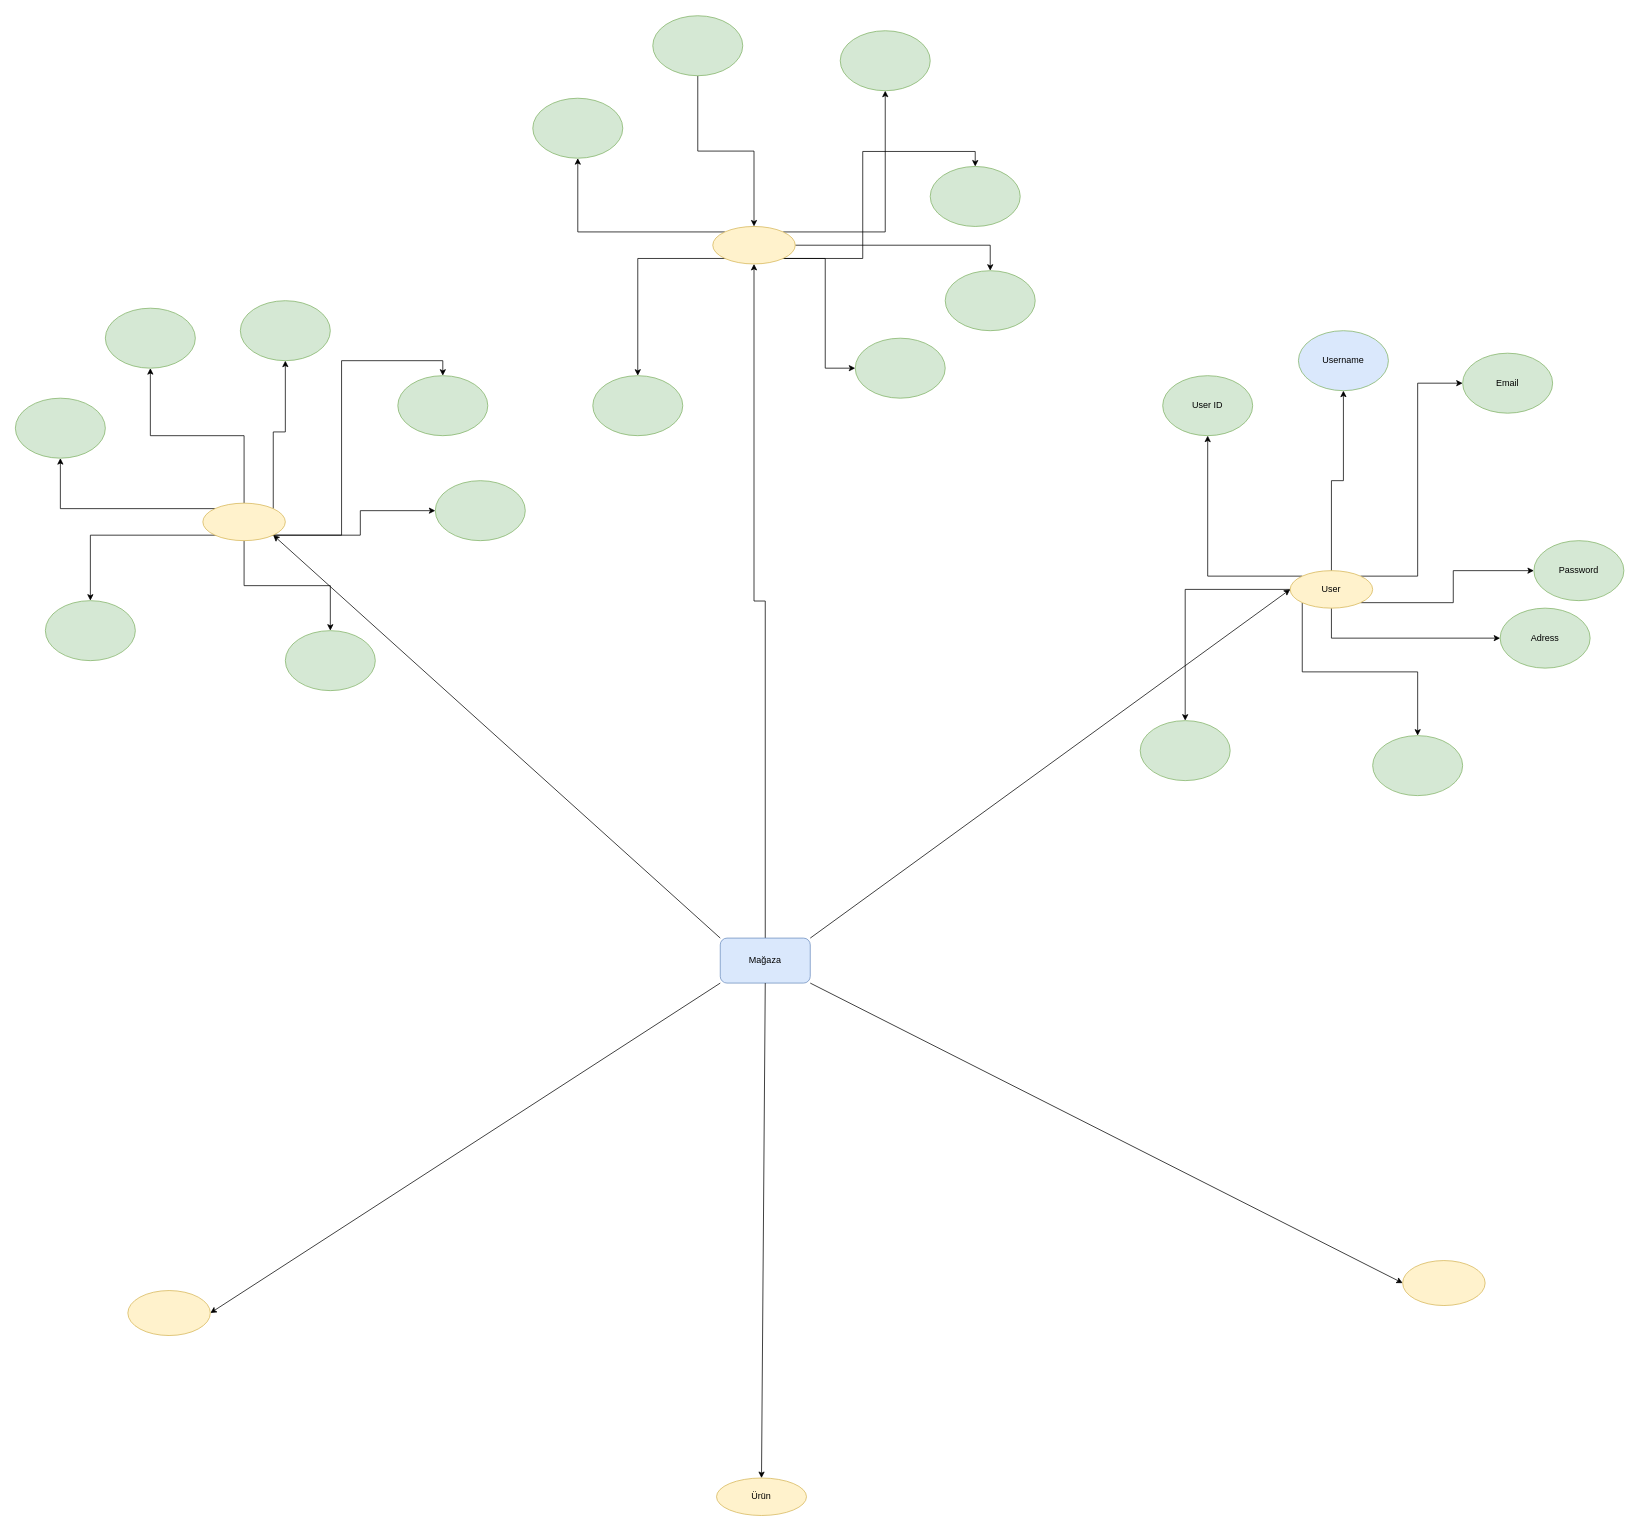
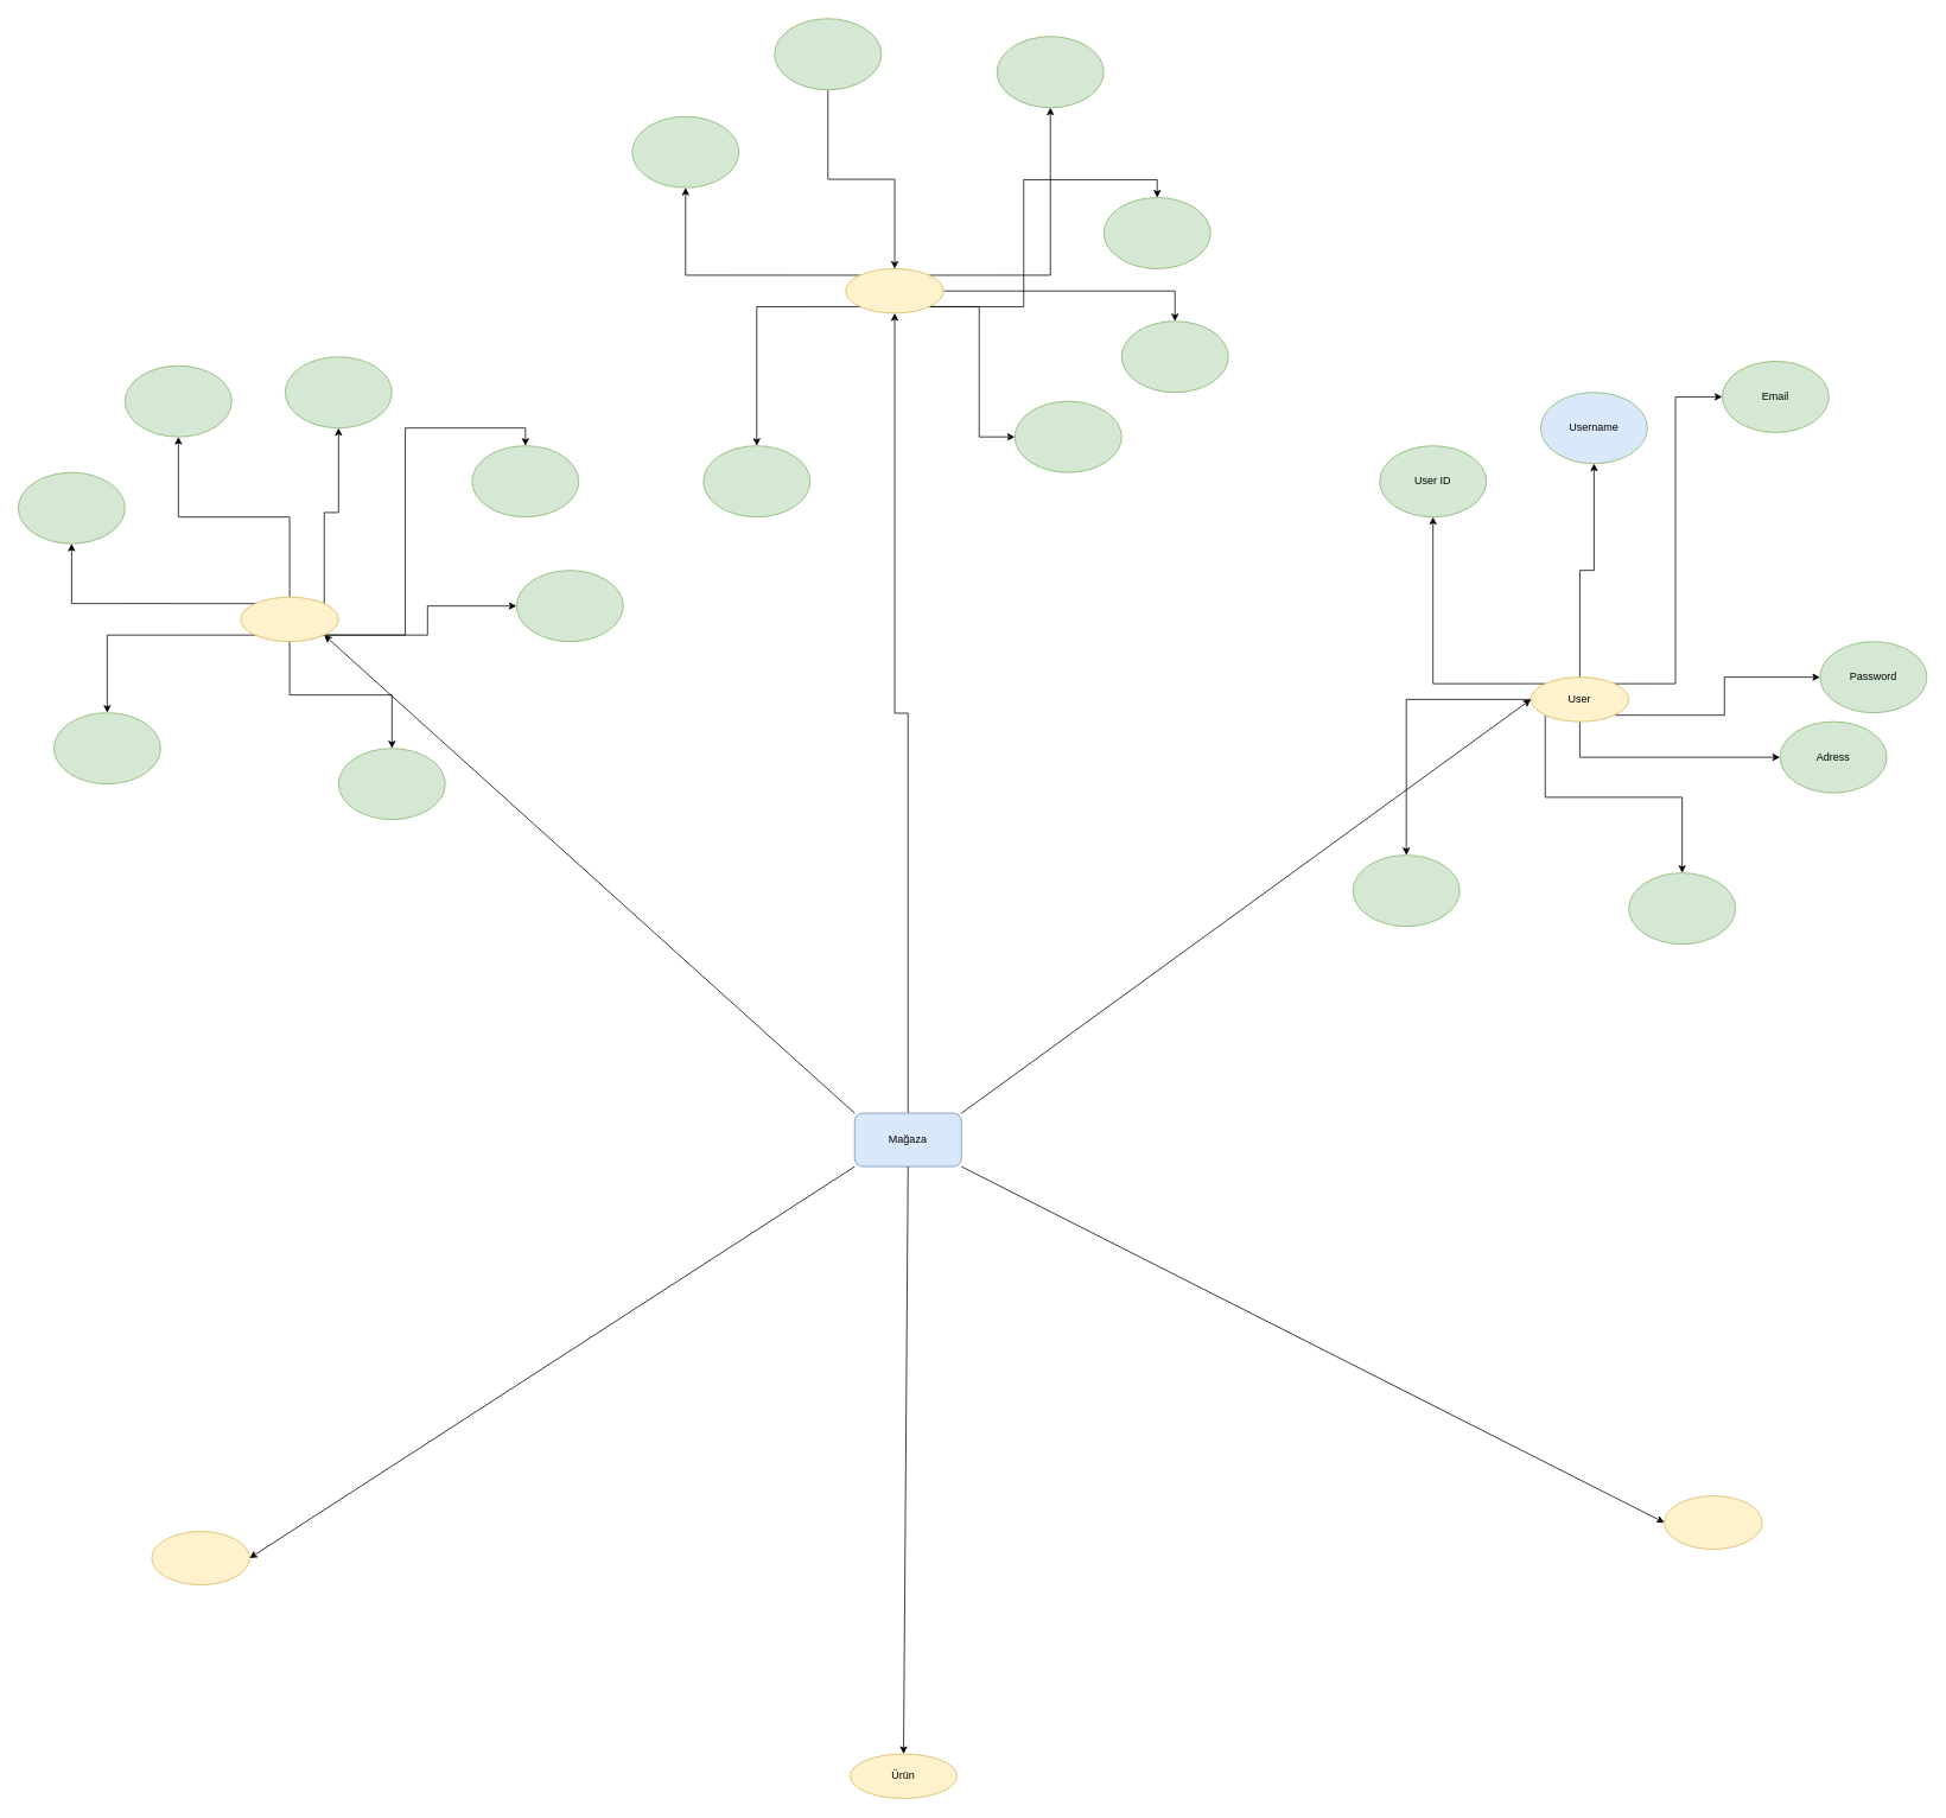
  <mxCell id="0" />
  <mxCell id="1" parent="0" />
  <mxCell id="2" style="edgeStyle=orthogonalEdgeStyle;rounded=0;orthogonalLoop=1;jettySize=auto;html=1;exitX=1;exitY=0;exitDx=0;exitDy=0;entryX=0;entryY=0.5;entryDx=0;entryDy=0;" parent="1" source="9" target="22" edge="1"><mxGeometry relative="1" as="geometry"><mxPoint x="1330" y="1110" as="targetPoint" /></mxGeometry></mxCell>
  <mxCell id="3" style="edgeStyle=orthogonalEdgeStyle;rounded=0;orthogonalLoop=1;jettySize=auto;html=1;exitX=1;exitY=1;exitDx=0;exitDy=0;entryX=0;entryY=0.5;entryDx=0;entryDy=0;" parent="1" source="9" target="21" edge="1"><mxGeometry relative="1" as="geometry"><mxPoint x="1340" y="1250" as="targetPoint" /></mxGeometry></mxCell>
  <mxCell id="4" style="edgeStyle=orthogonalEdgeStyle;rounded=0;orthogonalLoop=1;jettySize=auto;html=1;exitX=0.5;exitY=1;exitDx=0;exitDy=0;entryX=0;entryY=0.5;entryDx=0;entryDy=0;" parent="1" source="9" target="20" edge="1"><mxGeometry relative="1" as="geometry"><mxPoint x="1140" y="1270" as="targetPoint" /></mxGeometry></mxCell>
  <mxCell id="5" style="edgeStyle=orthogonalEdgeStyle;rounded=0;orthogonalLoop=1;jettySize=auto;html=1;exitX=0;exitY=0;exitDx=0;exitDy=0;entryX=0.5;entryY=1;entryDx=0;entryDy=0;" parent="1" source="9" target="24" edge="1"><mxGeometry relative="1" as="geometry"><mxPoint x="1160" y="1070" as="targetPoint" /></mxGeometry></mxCell>
  <mxCell id="6" style="edgeStyle=orthogonalEdgeStyle;rounded=0;orthogonalLoop=1;jettySize=auto;html=1;exitX=0;exitY=1;exitDx=0;exitDy=0;entryX=0.5;entryY=0;entryDx=0;entryDy=0;" parent="1" source="9" target="25" edge="1"><mxGeometry relative="1" as="geometry"><mxPoint x="1390" y="1120" as="targetPoint" /></mxGeometry></mxCell>
  <mxCell id="7" value="" style="edgeStyle=orthogonalEdgeStyle;rounded=0;orthogonalLoop=1;jettySize=auto;html=1;entryX=0.5;entryY=0;entryDx=0;entryDy=0;" parent="1" source="9" target="26" edge="1"><mxGeometry relative="1" as="geometry"><mxPoint x="1382" y="1110" as="targetPoint" /></mxGeometry></mxCell>
  <mxCell id="8" style="edgeStyle=orthogonalEdgeStyle;rounded=0;orthogonalLoop=1;jettySize=auto;html=1;exitX=0.5;exitY=0;exitDx=0;exitDy=0;entryX=0.5;entryY=1;entryDx=0;entryDy=0;" edge="1" parent="1" source="9" target="23"><mxGeometry relative="1" as="geometry" /></mxCell>
  <mxCell id="9" value="User" style="ellipse;whiteSpace=wrap;html=1;fillColor=#fff2cc;strokeColor=#d6b656;movable=1;resizable=1;rotatable=1;deletable=1;editable=1;locked=0;connectable=1;" parent="1" vertex="1"><mxGeometry x="1720" y="760" width="110" height="50" as="geometry" /></mxCell>
  <mxCell id="10" value="Ürün" style="ellipse;whiteSpace=wrap;html=1;fillColor=#fff2cc;strokeColor=#d6b656;" parent="1" vertex="1"><mxGeometry x="955" y="1970" width="120" height="50" as="geometry" /></mxCell>
  <mxCell id="11" value="" style="edgeStyle=orthogonalEdgeStyle;rounded=0;orthogonalLoop=1;jettySize=auto;html=1;entryX=0.5;entryY=1;entryDx=0;entryDy=0;" parent="1" source="12" target="48" edge="1"><mxGeometry relative="1" as="geometry"><mxPoint x="1015" y="420" as="targetPoint" /></mxGeometry></mxCell>
  <mxCell id="12" value="Mağaza" style="rounded=1;whiteSpace=wrap;html=1;fillColor=#dae8fc;strokeColor=#6c8ebf;" parent="1" vertex="1"><mxGeometry x="960" y="1250" width="120" height="60" as="geometry" /></mxCell>
  <mxCell id="13" value="" style="endArrow=classic;html=1;rounded=0;exitX=0;exitY=0;exitDx=0;exitDy=0;entryX=1;entryY=1;entryDx=0;entryDy=0;" parent="1" source="12" target="34" edge="1"><mxGeometry width="50" height="50" relative="1" as="geometry"><mxPoint x="1020" y="1560" as="sourcePoint" /><mxPoint x="360" y="725" as="targetPoint" /><Array as="points" /></mxGeometry></mxCell>
  <mxCell id="14" value="" style="endArrow=classic;html=1;rounded=0;entryX=0.5;entryY=0;entryDx=0;entryDy=0;exitX=0.5;exitY=1;exitDx=0;exitDy=0;" parent="1" source="12" target="10" edge="1"><mxGeometry width="50" height="50" relative="1" as="geometry"><mxPoint x="1020" y="1560" as="sourcePoint" /><mxPoint x="1070" y="1510" as="targetPoint" /></mxGeometry></mxCell>
  <mxCell id="15" value="" style="endArrow=classic;html=1;rounded=0;exitX=1;exitY=0;exitDx=0;exitDy=0;entryX=0;entryY=0.5;entryDx=0;entryDy=0;" parent="1" source="12" target="9" edge="1"><mxGeometry width="50" height="50" relative="1" as="geometry"><mxPoint x="1020" y="1560" as="sourcePoint" /><mxPoint x="1070" y="1510" as="targetPoint" /><Array as="points" /></mxGeometry></mxCell>
  <mxCell id="16" value="" style="endArrow=classic;html=1;rounded=0;exitX=1;exitY=1;exitDx=0;exitDy=0;entryX=0;entryY=0.5;entryDx=0;entryDy=0;" parent="1" source="12" target="17" edge="1"><mxGeometry width="50" height="50" relative="1" as="geometry"><mxPoint x="1060" y="1470" as="sourcePoint" /><mxPoint x="1180" y="1370" as="targetPoint" /></mxGeometry></mxCell>
  <mxCell id="17" value="" style="ellipse;whiteSpace=wrap;html=1;fillColor=#fff2cc;strokeColor=#d6b656;" parent="1" vertex="1"><mxGeometry x="1870" y="1680" width="110" height="60" as="geometry" /></mxCell>
  <mxCell id="18" value="" style="endArrow=classic;html=1;rounded=0;exitX=0;exitY=1;exitDx=0;exitDy=0;entryX=1;entryY=0.5;entryDx=0;entryDy=0;" parent="1" source="12" target="19" edge="1"><mxGeometry width="50" height="50" relative="1" as="geometry"><mxPoint x="1060" y="1470" as="sourcePoint" /><mxPoint x="840" y="1370" as="targetPoint" /></mxGeometry></mxCell>
  <mxCell id="19" value="" style="ellipse;whiteSpace=wrap;html=1;fillColor=#fff2cc;strokeColor=#d6b656;" parent="1" vertex="1"><mxGeometry x="170" y="1720" width="110" height="60" as="geometry" /></mxCell>
  <mxCell id="20" value="Adress" style="ellipse;whiteSpace=wrap;html=1;fillColor=#d5e8d4;strokeColor=#82b366;" parent="1" vertex="1"><mxGeometry x="2000" y="810" width="120" height="80" as="geometry" /></mxCell>
  <mxCell id="21" value="Password" style="ellipse;whiteSpace=wrap;html=1;fillColor=#d5e8d4;strokeColor=#82b366;" parent="1" vertex="1"><mxGeometry x="2045" y="720" width="120" height="80" as="geometry" /></mxCell>
- <mxCell id="22" value="Email" style="ellipse;whiteSpace=wrap;html=1;fillColor=#d5e8d4;strokeColor=#82b366;" parent="1" vertex="1"><mxGeometry x="1950" y="470" width="120" height="80" as="geometry" /></mxCell>
+ <mxCell id="22" value="Email" style="ellipse;whiteSpace=wrap;html=1;fillColor=#d5e8d4;strokeColor=#82b366;" parent="1" vertex="1"><mxGeometry x="1935" y="405" width="120" height="80" as="geometry" /></mxCell>
  <mxCell id="23" value="Username" style="ellipse;whiteSpace=wrap;html=1;fillColor=#dae8fc;strokeColor=#82b366;" parent="1" vertex="1"><mxGeometry x="1731" y="440" width="120" height="80" as="geometry" /></mxCell>
  <mxCell id="24" value="User ID" style="ellipse;whiteSpace=wrap;html=1;fillColor=#d5e8d4;strokeColor=#82b366;" parent="1" vertex="1"><mxGeometry x="1550" y="500" width="120" height="80" as="geometry" /></mxCell>
  <mxCell id="25" value="" style="ellipse;whiteSpace=wrap;html=1;fillColor=#d5e8d4;strokeColor=#82b366;" parent="1" vertex="1"><mxGeometry x="1830" y="980" width="120" height="80" as="geometry" /></mxCell>
  <mxCell id="26" value="" style="ellipse;whiteSpace=wrap;html=1;fillColor=#d5e8d4;strokeColor=#82b366;" parent="1" vertex="1"><mxGeometry x="1520" y="960" width="120" height="80" as="geometry" /></mxCell>
  <mxCell id="27" style="edgeStyle=orthogonalEdgeStyle;rounded=0;orthogonalLoop=1;jettySize=auto;html=1;exitX=1;exitY=0;exitDx=0;exitDy=0;entryX=0.5;entryY=1;entryDx=0;entryDy=0;" edge="1" source="34" target="37" parent="1"><mxGeometry relative="1" as="geometry"><mxPoint x="75" y="1160" as="targetPoint" /></mxGeometry></mxCell>
  <mxCell id="28" style="edgeStyle=orthogonalEdgeStyle;rounded=0;orthogonalLoop=1;jettySize=auto;html=1;exitX=1;exitY=1;exitDx=0;exitDy=0;entryX=0;entryY=0.5;entryDx=0;entryDy=0;" edge="1" source="34" target="36" parent="1"><mxGeometry relative="1" as="geometry"><mxPoint x="85" y="1300" as="targetPoint" /></mxGeometry></mxCell>
  <mxCell id="29" style="edgeStyle=orthogonalEdgeStyle;rounded=0;orthogonalLoop=1;jettySize=auto;html=1;exitX=0;exitY=1;exitDx=0;exitDy=0;entryX=0.5;entryY=0;entryDx=0;entryDy=0;" edge="1" source="34" target="35" parent="1"><mxGeometry relative="1" as="geometry"><mxPoint x="-115" y="1320" as="targetPoint" /></mxGeometry></mxCell>
  <mxCell id="30" style="edgeStyle=orthogonalEdgeStyle;rounded=0;orthogonalLoop=1;jettySize=auto;html=1;exitX=0;exitY=0;exitDx=0;exitDy=0;entryX=0.5;entryY=1;entryDx=0;entryDy=0;" edge="1" source="34" target="39" parent="1"><mxGeometry relative="1" as="geometry"><mxPoint x="-95" y="1120" as="targetPoint" /></mxGeometry></mxCell>
  <mxCell id="31" style="edgeStyle=orthogonalEdgeStyle;rounded=0;orthogonalLoop=1;jettySize=auto;html=1;exitX=0;exitY=1;exitDx=0;exitDy=0;entryX=0.5;entryY=0;entryDx=0;entryDy=0;" edge="1" source="34" target="40" parent="1"><mxGeometry relative="1" as="geometry"><mxPoint x="135" y="1170" as="targetPoint" /></mxGeometry></mxCell>
  <mxCell id="32" value="" style="edgeStyle=orthogonalEdgeStyle;rounded=0;orthogonalLoop=1;jettySize=auto;html=1;entryX=0.5;entryY=0;entryDx=0;entryDy=0;" edge="1" source="34" target="41" parent="1"><mxGeometry relative="1" as="geometry"><mxPoint x="127" y="1160" as="targetPoint" /></mxGeometry></mxCell>
  <mxCell id="33" style="edgeStyle=orthogonalEdgeStyle;rounded=0;orthogonalLoop=1;jettySize=auto;html=1;exitX=0.5;exitY=0;exitDx=0;exitDy=0;entryX=0.5;entryY=1;entryDx=0;entryDy=0;" edge="1" source="34" target="38" parent="1"><mxGeometry relative="1" as="geometry" /></mxCell>
  <mxCell id="34" value="" style="ellipse;whiteSpace=wrap;html=1;fillColor=#fff2cc;strokeColor=#d6b656;movable=1;resizable=1;rotatable=1;deletable=1;editable=1;locked=0;connectable=1;" vertex="1" parent="1"><mxGeometry x="270" y="670" width="110" height="50" as="geometry" /></mxCell>
  <mxCell id="35" value="" style="ellipse;whiteSpace=wrap;html=1;fillColor=#d5e8d4;strokeColor=#82b366;" vertex="1" parent="1"><mxGeometry x="60" y="800" width="120" height="80" as="geometry" /></mxCell>
  <mxCell id="36" value="" style="ellipse;whiteSpace=wrap;html=1;fillColor=#d5e8d4;strokeColor=#82b366;" vertex="1" parent="1"><mxGeometry x="580" y="640" width="120" height="80" as="geometry" /></mxCell>
  <mxCell id="37" value="" style="ellipse;whiteSpace=wrap;html=1;fillColor=#d5e8d4;strokeColor=#82b366;" vertex="1" parent="1"><mxGeometry x="320" y="400" width="120" height="80" as="geometry" /></mxCell>
  <mxCell id="38" value="" style="ellipse;whiteSpace=wrap;html=1;fillColor=#d5e8d4;strokeColor=#82b366;" vertex="1" parent="1"><mxGeometry x="140" y="410" width="120" height="80" as="geometry" /></mxCell>
  <mxCell id="39" value="" style="ellipse;whiteSpace=wrap;html=1;fillColor=#d5e8d4;strokeColor=#82b366;" vertex="1" parent="1"><mxGeometry x="20" y="530" width="120" height="80" as="geometry" /></mxCell>
  <mxCell id="40" value="" style="ellipse;whiteSpace=wrap;html=1;fillColor=#d5e8d4;strokeColor=#82b366;" vertex="1" parent="1"><mxGeometry x="530" y="500" width="120" height="80" as="geometry" /></mxCell>
  <mxCell id="41" value="" style="ellipse;whiteSpace=wrap;html=1;fillColor=#d5e8d4;strokeColor=#82b366;" vertex="1" parent="1"><mxGeometry x="380" y="840" width="120" height="80" as="geometry" /></mxCell>
  <mxCell id="42" style="edgeStyle=orthogonalEdgeStyle;rounded=0;orthogonalLoop=1;jettySize=auto;html=1;exitX=1;exitY=0;exitDx=0;exitDy=0;entryX=0.5;entryY=1;entryDx=0;entryDy=0;" edge="1" parent="1" source="48" target="51"><mxGeometry relative="1" as="geometry"><mxPoint x="1095" y="900" as="targetPoint" /></mxGeometry></mxCell>
  <mxCell id="43" style="edgeStyle=orthogonalEdgeStyle;rounded=0;orthogonalLoop=1;jettySize=auto;html=1;exitX=1;exitY=1;exitDx=0;exitDy=0;entryX=0;entryY=0.5;entryDx=0;entryDy=0;" edge="1" parent="1" source="48" target="50"><mxGeometry relative="1" as="geometry"><mxPoint x="1105" y="1040" as="targetPoint" /></mxGeometry></mxCell>
  <mxCell id="44" style="edgeStyle=orthogonalEdgeStyle;rounded=0;orthogonalLoop=1;jettySize=auto;html=1;exitX=0;exitY=1;exitDx=0;exitDy=0;entryX=0.5;entryY=0;entryDx=0;entryDy=0;" edge="1" parent="1" source="48" target="49"><mxGeometry relative="1" as="geometry"><mxPoint x="905" y="1060" as="targetPoint" /></mxGeometry></mxCell>
  <mxCell id="45" style="edgeStyle=orthogonalEdgeStyle;rounded=0;orthogonalLoop=1;jettySize=auto;html=1;exitX=0;exitY=0;exitDx=0;exitDy=0;entryX=0.5;entryY=1;entryDx=0;entryDy=0;" edge="1" parent="1" source="48" target="54"><mxGeometry relative="1" as="geometry"><mxPoint x="925" y="860" as="targetPoint" /></mxGeometry></mxCell>
  <mxCell id="46" style="edgeStyle=orthogonalEdgeStyle;rounded=0;orthogonalLoop=1;jettySize=auto;html=1;exitX=0;exitY=1;exitDx=0;exitDy=0;entryX=0.5;entryY=0;entryDx=0;entryDy=0;" edge="1" parent="1" source="48" target="55"><mxGeometry relative="1" as="geometry"><mxPoint x="1155" as="targetPoint" y="910" /></mxGeometry></mxCell>
  <mxCell id="47" value="" style="edgeStyle=orthogonalEdgeStyle;rounded=0;orthogonalLoop=1;jettySize=auto;html=1;entryX=0.5;entryY=0;entryDx=0;entryDy=0;" edge="1" parent="1" source="48" target="56"><mxGeometry relative="1" as="geometry"><mxPoint x="1147" y="900" as="targetPoint" /></mxGeometry></mxCell>
  <mxCell id="48" value="" style="ellipse;whiteSpace=wrap;html=1;fillColor=#fff2cc;strokeColor=#d6b656;movable=1;resizable=1;rotatable=1;deletable=1;editable=1;locked=0;connectable=1;" vertex="1" parent="1"><mxGeometry x="950" y="301" width="110" height="50" as="geometry" /></mxCell>
  <mxCell id="49" value="" style="ellipse;whiteSpace=wrap;html=1;fillColor=#d5e8d4;strokeColor=#82b366;" vertex="1" parent="1"><mxGeometry x="790" y="500" width="120" height="80" as="geometry" /></mxCell>
  <mxCell id="50" value="" style="ellipse;whiteSpace=wrap;html=1;fillColor=#d5e8d4;strokeColor=#82b366;" vertex="1" parent="1"><mxGeometry x="1140" y="450" width="120" height="80" as="geometry" /></mxCell>
  <mxCell id="51" value="" style="ellipse;whiteSpace=wrap;html=1;fillColor=#d5e8d4;strokeColor=#82b366;" vertex="1" parent="1"><mxGeometry x="1120" y="40" width="120" height="80" as="geometry" /></mxCell>
  <mxCell id="52" style="edgeStyle=orthogonalEdgeStyle;rounded=0;orthogonalLoop=1;jettySize=auto;html=1;exitX=0.5;exitY=1;exitDx=0;exitDy=0;entryX=0.5;entryY=0;entryDx=0;entryDy=0;" edge="1" parent="1" source="53" target="48"><mxGeometry relative="1" as="geometry"><mxPoint x="1220.286" y="240" as="targetPoint" /></mxGeometry></mxCell>
  <mxCell id="53" value="" style="ellipse;whiteSpace=wrap;html=1;fillColor=#d5e8d4;strokeColor=#82b366;" vertex="1" parent="1"><mxGeometry x="870" y="20" width="120" height="80" as="geometry" /></mxCell>
  <mxCell id="54" value="" style="ellipse;whiteSpace=wrap;html=1;fillColor=#d5e8d4;strokeColor=#82b366;" vertex="1" parent="1"><mxGeometry x="710" y="130" width="120" height="80" as="geometry" /></mxCell>
  <mxCell id="55" value="" style="ellipse;whiteSpace=wrap;html=1;fillColor=#d5e8d4;strokeColor=#82b366;" vertex="1" parent="1"><mxGeometry x="1240" y="221" width="120" height="80" as="geometry" /></mxCell>
  <mxCell id="56" value="" style="ellipse;whiteSpace=wrap;html=1;fillColor=#d5e8d4;strokeColor=#82b366;" vertex="1" parent="1"><mxGeometry x="1260" y="360" width="120" height="80" as="geometry" /></mxCell>
